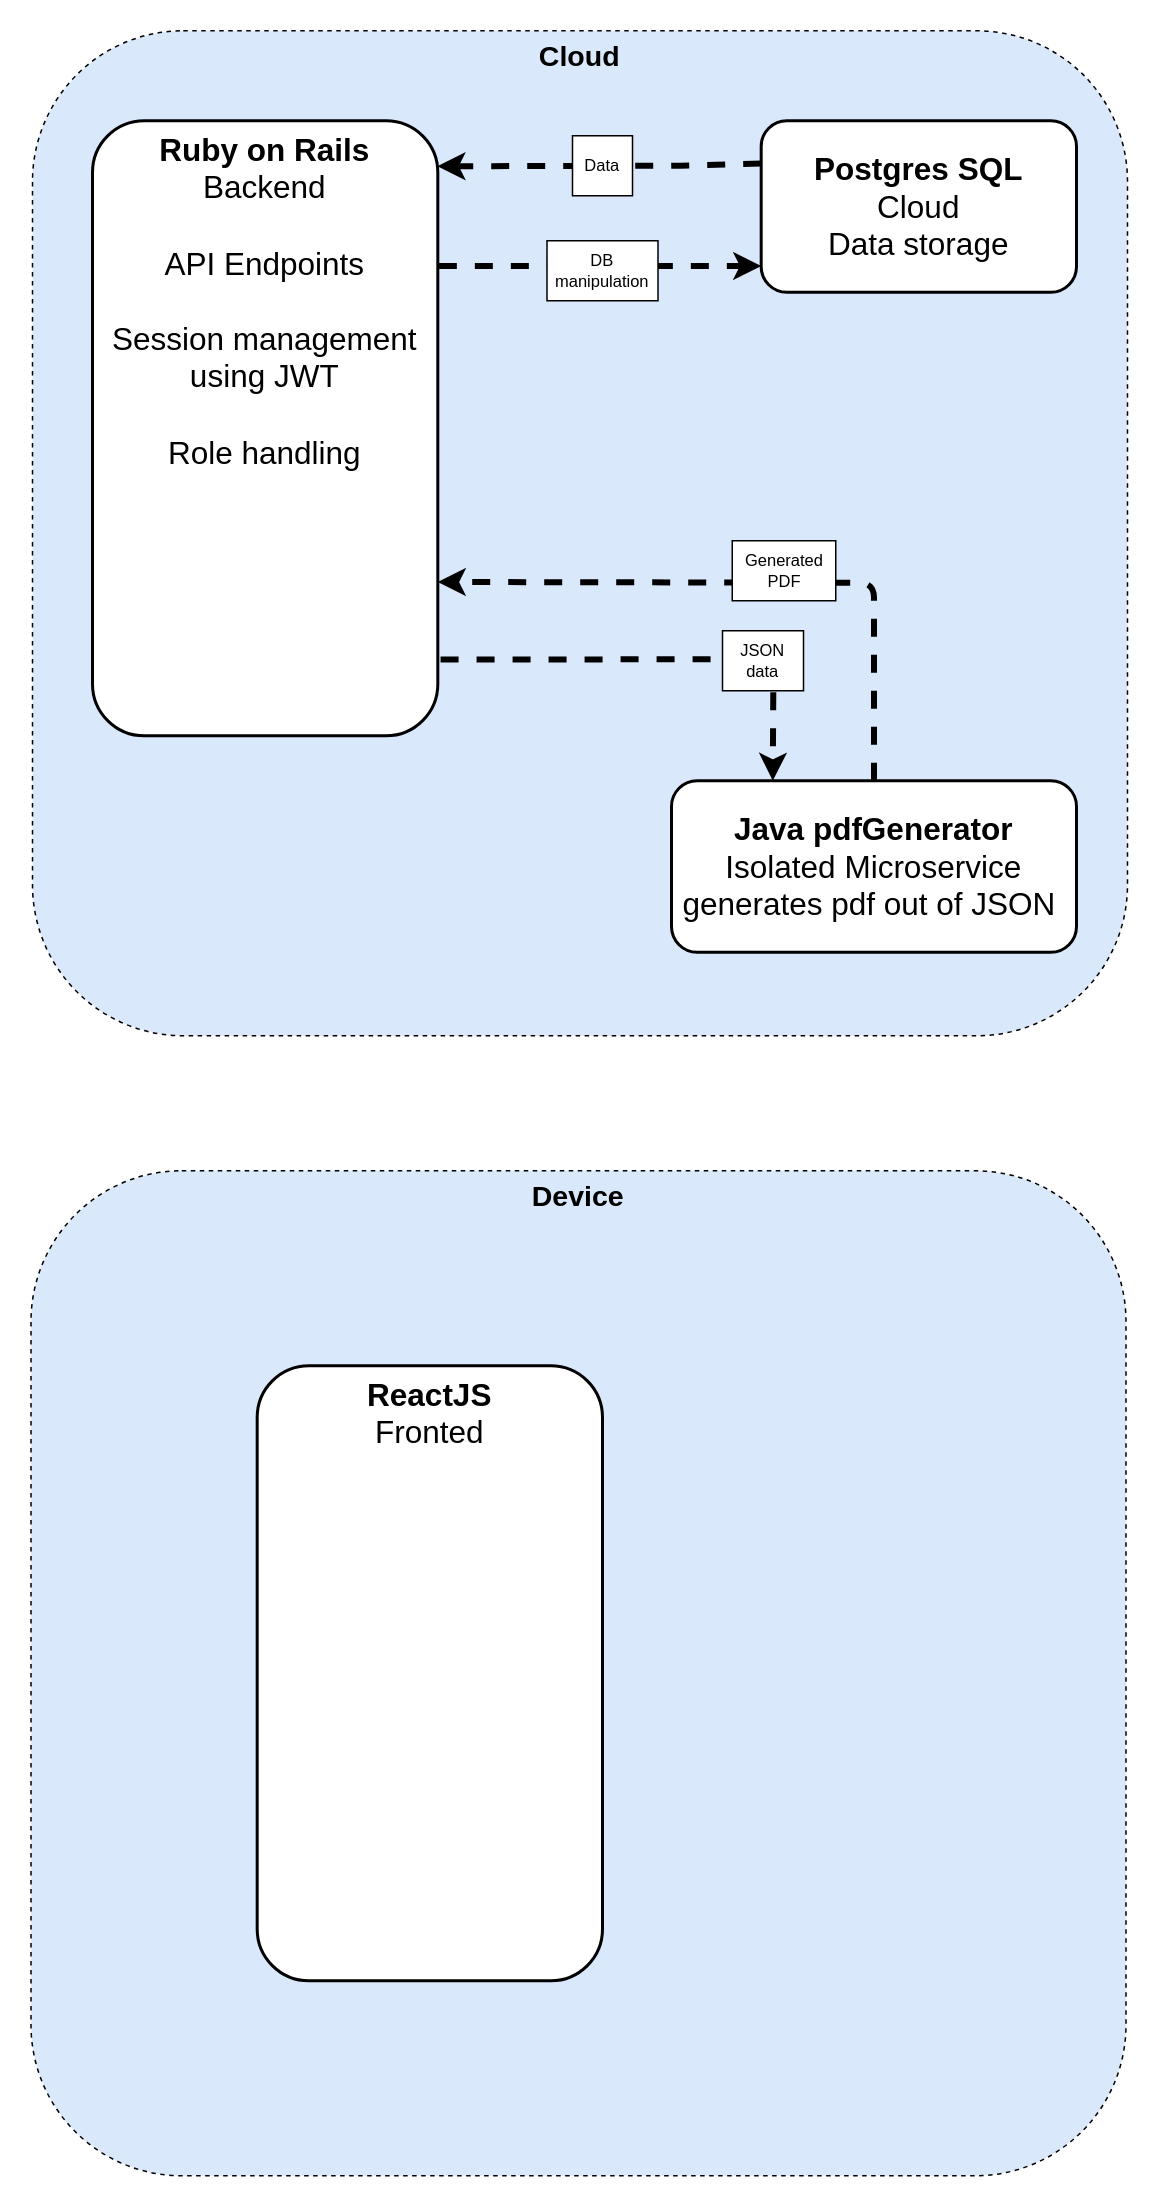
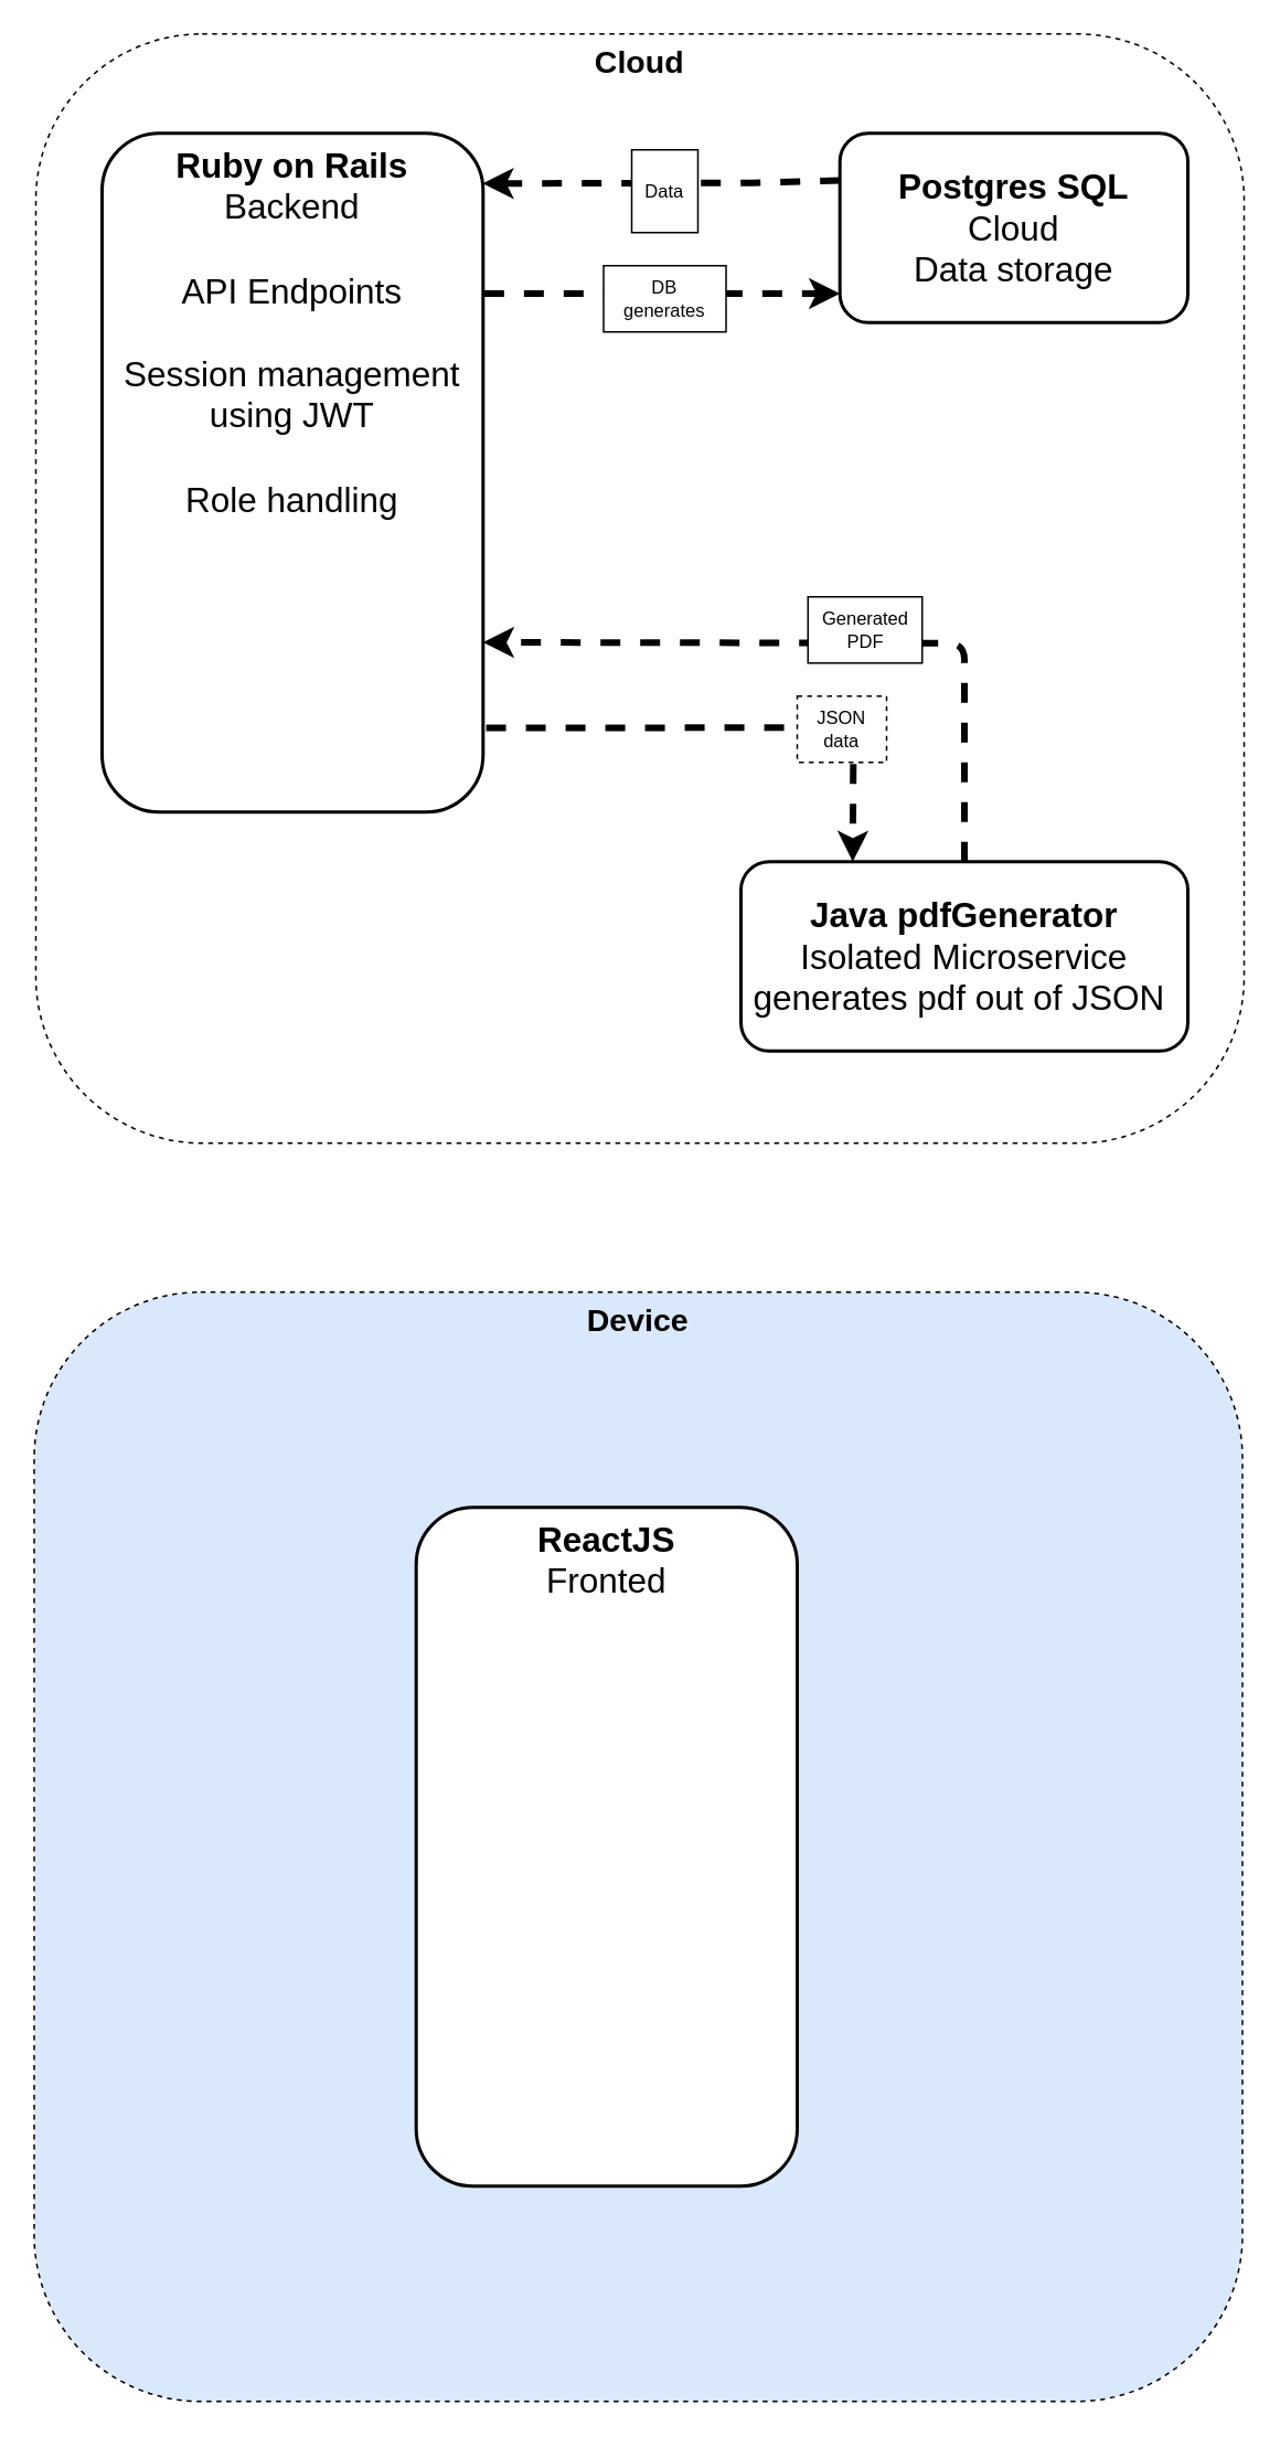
  <mxCell id="0" />
  <mxCell id="1" parent="0" />
- <mxCell id="2" value="&lt;b&gt;&lt;font style=&quot;font-size: 19px&quot;&gt;Cloud&lt;/font&gt;&lt;/b&gt;" style="rounded=1;whiteSpace=wrap;html=1;dashed=1;verticalAlign=top;fillColor=#dae8fc;" vertex="1" parent="1"><mxGeometry x="21" y="20" width="730" height="670" as="geometry" /></mxCell>
+ <mxCell id="2" value="&lt;b&gt;&lt;font style=&quot;font-size: 19px&quot;&gt;Cloud&lt;/font&gt;&lt;/b&gt;" style="rounded=1;whiteSpace=wrap;html=1;dashed=1;verticalAlign=top;" vertex="1" parent="1"><mxGeometry x="21" y="20" width="730" height="670" as="geometry" /></mxCell>
  <mxCell id="3" value="&lt;b&gt;Java&amp;nbsp;&lt;/b&gt;&lt;b&gt;pdfGenerator&lt;/b&gt;&lt;br&gt;Isolated Microservice&lt;br&gt;generates pdf out of JSON&amp;nbsp;" style="rounded=1;whiteSpace=wrap;html=1;strokeWidth=2;fontSize=21;" vertex="1" parent="1"><mxGeometry x="447" y="520" width="270" height="114.34" as="geometry" /></mxCell>
  <mxCell id="4" value="&lt;b&gt;Postgres SQL&lt;/b&gt;&lt;br&gt;Cloud&lt;br&gt;Data storage" style="rounded=1;whiteSpace=wrap;html=1;strokeWidth=2;fontSize=21;" vertex="1" parent="1"><mxGeometry x="506.787" y="79.998" width="210.209" height="114.34" as="geometry" /></mxCell>
  <mxCell id="5" value="&lt;b&gt;Ruby on Rails&lt;/b&gt;&lt;br&gt;Backend&lt;br&gt;&lt;br&gt;API Endpoints&lt;br&gt;&lt;br&gt;Session management using JWT&lt;br&gt;&lt;br&gt;Role handling" style="rounded=1;whiteSpace=wrap;html=1;strokeWidth=2;fontSize=21;verticalAlign=top;" vertex="1" parent="1"><mxGeometry x="61" y="80" width="230.21" height="410" as="geometry" /></mxCell>
  <mxCell id="6" value="" style="endArrow=classic;html=1;entryX=0.25;entryY=0;entryDx=0;entryDy=0;dashed=1;jumpSize=11;fontSize=11;strokeWidth=4;exitX=1.008;exitY=0.876;exitDx=0;exitDy=0;exitPerimeter=0;" edge="1" parent="1" source="5" target="3"><mxGeometry width="50" height="50" relative="1" as="geometry"><mxPoint x="411" y="285" as="sourcePoint" /><mxPoint x="531" y="250" as="targetPoint" /><Array as="points"><mxPoint x="515" y="439" /></Array></mxGeometry></mxCell>
  <mxCell id="7" value="" style="endArrow=classic;html=1;entryX=1;entryY=0.75;entryDx=0;entryDy=0;dashed=1;jumpSize=11;fontSize=11;strokeWidth=4;" edge="1" parent="1" source="3" target="5"><mxGeometry width="50" height="50" relative="1" as="geometry"><mxPoint x="421" y="295" as="sourcePoint" /><mxPoint x="524.5" y="385.66" as="targetPoint" /><Array as="points"><mxPoint x="582" y="388" /></Array></mxGeometry></mxCell>
  <mxCell id="8" value="Generated PDF" style="rounded=0;whiteSpace=wrap;html=1;fontSize=11;" vertex="1" parent="1"><mxGeometry x="487.5" y="360" width="69" height="40" as="geometry" /></mxCell>
- <mxCell id="9" value="JSON data" style="rounded=0;whiteSpace=wrap;html=1;fontSize=11;" vertex="1" parent="1"><mxGeometry x="481" y="420" width="54" height="40" as="geometry" /></mxCell>
+ <mxCell id="9" value="JSON data" style="rounded=0;whiteSpace=wrap;html=1;fontSize=11;dashed=1;" vertex="1" parent="1"><mxGeometry x="481" y="420" width="54" height="40" as="geometry" /></mxCell>
  <mxCell id="10" value="" style="endArrow=classic;html=1;dashed=1;jumpSize=11;fontSize=11;strokeWidth=4;exitX=0;exitY=0.25;exitDx=0;exitDy=0;entryX=0.999;entryY=0.074;entryDx=0;entryDy=0;entryPerimeter=0;" edge="1" parent="1" source="4" target="5"><mxGeometry width="50" height="50" relative="1" as="geometry"><mxPoint x="582" y="252.5" as="sourcePoint" /><mxPoint x="411" y="110" as="targetPoint" /><Array as="points"><mxPoint x="451" y="110" /></Array></mxGeometry></mxCell>
  <mxCell id="11" value="" style="endArrow=classic;html=1;dashed=1;jumpSize=11;fontSize=11;strokeWidth=4;exitX=1.003;exitY=0.236;exitDx=0;exitDy=0;entryX=0;entryY=0.847;entryDx=0;entryDy=0;entryPerimeter=0;exitPerimeter=0;" edge="1" parent="1" source="5" target="4"><mxGeometry width="50" height="50" relative="1" as="geometry"><mxPoint x="516.787" y="118.583" as="sourcePoint" /><mxPoint x="421" y="120" as="targetPoint" /><Array as="points" /></mxGeometry></mxCell>
- <mxCell id="12" value="DB&lt;br&gt;manipulation" style="rounded=0;whiteSpace=wrap;html=1;fontSize=11;" vertex="1" parent="1"><mxGeometry x="364" y="160" width="74" height="40" as="geometry" /></mxCell>
- <mxCell id="13" value="Data" style="rounded=0;whiteSpace=wrap;html=1;fontSize=11;" vertex="1" parent="1"><mxGeometry x="381" y="90" width="40" height="40" as="geometry" /></mxCell>
+ <mxCell id="12" value="DB&lt;br&gt;generates" style="rounded=0;whiteSpace=wrap;html=1;fontSize=11;" vertex="1" parent="1"><mxGeometry x="364" y="160" width="74" height="40" as="geometry" /></mxCell>
+ <mxCell id="13" value="Data" style="rounded=0;whiteSpace=wrap;html=1;fontSize=11;" vertex="1" parent="1"><mxGeometry x="381" y="90" width="40" height="50" as="geometry" /></mxCell>
  <mxCell id="14" value="&lt;span style=&quot;font-size: 19px&quot;&gt;&lt;b&gt;Device&lt;/b&gt;&lt;/span&gt;" style="rounded=1;whiteSpace=wrap;html=1;dashed=1;verticalAlign=top;fillColor=#dae8fc;" vertex="1" parent="1"><mxGeometry x="20" y="780" width="730" height="670" as="geometry" /></mxCell>
- <mxCell id="15" value="&lt;b&gt;ReactJS&lt;/b&gt;&lt;br&gt;Fronted" style="rounded=1;whiteSpace=wrap;html=1;strokeWidth=2;fontSize=21;verticalAlign=top;" vertex="1" parent="1"><mxGeometry x="170.79" y="910" width="230.21" height="410" as="geometry" /></mxCell>
+ <mxCell id="15" value="&lt;b&gt;ReactJS&lt;/b&gt;&lt;br&gt;Fronted" style="rounded=1;whiteSpace=wrap;html=1;strokeWidth=2;fontSize=21;verticalAlign=top;" vertex="1" parent="1"><mxGeometry x="250.79" y="910" width="230.21" height="410" as="geometry" /></mxCell>
